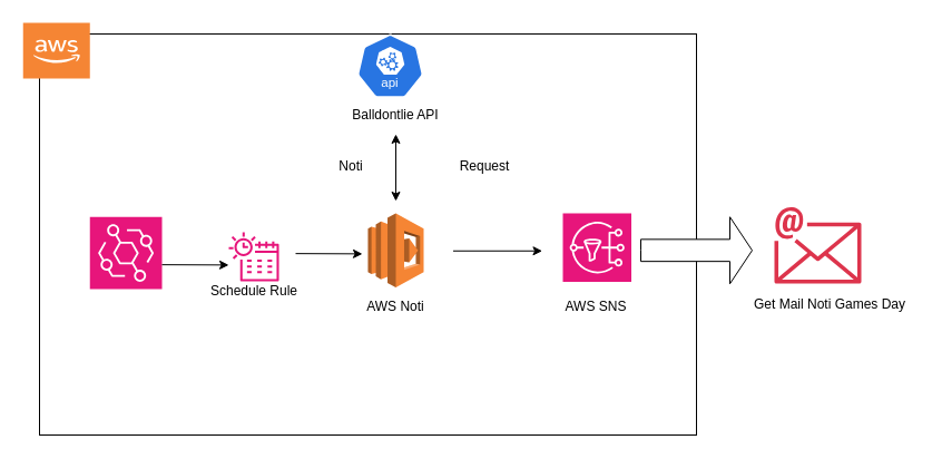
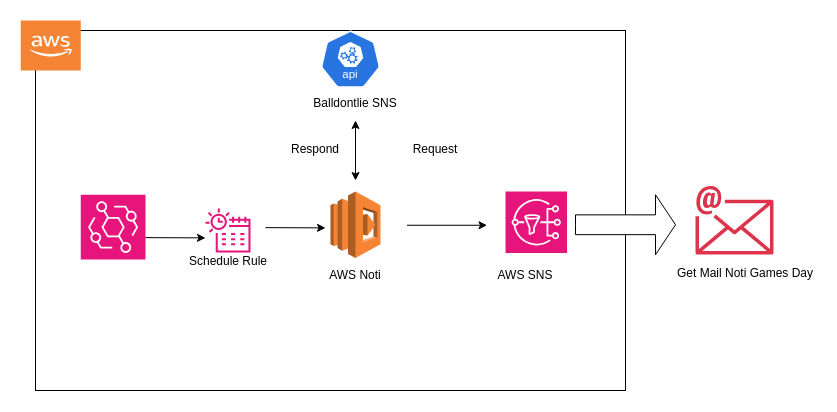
  <mxCell id="0" />
  <mxCell id="1" parent="0" />
  <mxCell id="2" value="" style="rounded=0;whiteSpace=wrap;html=1;" vertex="1" parent="1"><mxGeometry x="35" y="30" width="590" height="360" as="geometry" /></mxCell>
  <mxCell id="3" value="" style="outlineConnect=0;dashed=0;verticalLabelPosition=bottom;verticalAlign=top;align=center;html=1;shape=mxgraph.aws3.cloud_2;fillColor=#F58534;gradientColor=none;" vertex="1" parent="1"><mxGeometry x="20.25" y="20" width="60" height="50" as="geometry" /></mxCell>
  <mxCell id="4" value="" style="outlineConnect=0;dashed=0;verticalLabelPosition=bottom;verticalAlign=top;align=center;html=1;shape=mxgraph.aws3.lambda;fillColor=#F58534;gradientColor=none;" vertex="1" parent="1"><mxGeometry x="330" y="191" width="50" height="66.5" as="geometry" /></mxCell>
  <mxCell id="5" value="" style="sketch=0;points=[[0,0,0],[0.25,0,0],[0.5,0,0],[0.75,0,0],[1,0,0],[0,1,0],[0.25,1,0],[0.5,1,0],[0.75,1,0],[1,1,0],[0,0.25,0],[0,0.5,0],[0,0.75,0],[1,0.25,0],[1,0.5,0],[1,0.75,0]];outlineConnect=0;fontColor=#232F3E;fillColor=#E7157B;strokeColor=#ffffff;dashed=0;verticalLabelPosition=bottom;verticalAlign=top;align=center;html=1;fontSize=12;fontStyle=0;aspect=fixed;shape=mxgraph.aws4.resourceIcon;resIcon=mxgraph.aws4.sns;" vertex="1" parent="1"><mxGeometry x="505" y="191" width="61.5" height="61.5" as="geometry" /></mxCell>
  <mxCell id="6" value="" style="sketch=0;points=[[0,0,0],[0.25,0,0],[0.5,0,0],[0.75,0,0],[1,0,0],[0,1,0],[0.25,1,0],[0.5,1,0],[0.75,1,0],[1,1,0],[0,0.25,0],[0,0.5,0],[0,0.75,0],[1,0.25,0],[1,0.5,0],[1,0.75,0]];outlineConnect=0;fontColor=#232F3E;fillColor=#E7157B;strokeColor=#ffffff;dashed=0;verticalLabelPosition=bottom;verticalAlign=top;align=center;html=1;fontSize=12;fontStyle=0;aspect=fixed;shape=mxgraph.aws4.resourceIcon;resIcon=mxgraph.aws4.eventbridge;" vertex="1" parent="1"><mxGeometry x="80.25" y="194.25" width="64.75" height="64.75" as="geometry" /></mxCell>
  <mxCell id="7" value="" style="aspect=fixed;sketch=0;html=1;dashed=0;whitespace=wrap;verticalLabelPosition=bottom;verticalAlign=top;fillColor=#2875E2;strokeColor=#ffffff;points=[[0.005,0.63,0],[0.1,0.2,0],[0.9,0.2,0],[0.5,0,0],[0.995,0.63,0],[0.72,0.99,0],[0.5,1,0],[0.28,0.99,0]];shape=mxgraph.kubernetes.icon2;kubernetesLabel=1;prIcon=api" vertex="1" parent="1"><mxGeometry x="320" y="30" width="60" height="57.6" as="geometry" /></mxCell>
  <mxCell id="8" value="" style="sketch=0;outlineConnect=0;fontColor=#232F3E;gradientColor=none;fillColor=#DD344C;strokeColor=none;dashed=0;verticalLabelPosition=bottom;verticalAlign=top;align=center;html=1;fontSize=12;fontStyle=0;aspect=fixed;shape=mxgraph.aws4.email;" vertex="1" parent="1"><mxGeometry x="695" y="185.25" width="78" height="69" as="geometry" /></mxCell>
  <mxCell id="9" value="" style="html=1;shadow=0;dashed=0;align=center;verticalAlign=middle;shape=mxgraph.arrows2.arrow;dy=0.67;dx=20;notch=0;" vertex="1" parent="1"><mxGeometry x="575" y="194.25" width="100" height="60" as="geometry" /></mxCell>
- <mxCell id="10" value="AWS SNS" style="text;strokeColor=none;align=center;fillColor=none;html=1;verticalAlign=middle;whiteSpace=wrap;rounded=0;" vertex="1" parent="1"><mxGeometry x="505" y="260" width="60" height="30" as="geometry" /></mxCell>
+ <mxCell id="10" value="AWS SNS" style="text;strokeColor=none;align=center;fillColor=none;html=1;verticalAlign=middle;whiteSpace=wrap;rounded=0;" vertex="1" parent="1"><mxGeometry x="495" y="260" width="60" height="30" as="geometry" /></mxCell>
  <mxCell id="11" value="AWS Noti" style="text;strokeColor=none;align=center;fillColor=none;html=1;verticalAlign=middle;whiteSpace=wrap;rounded=0;" vertex="1" parent="1"><mxGeometry x="310" y="260" width="90" height="30" as="geometry" /></mxCell>
- <mxCell id="12" value="Balldontlie API" style="text;strokeColor=none;align=center;fillColor=none;html=1;verticalAlign=middle;whiteSpace=wrap;rounded=0;" vertex="1" parent="1"><mxGeometry x="305" y="87.6" width="100" height="30" as="geometry" /></mxCell>
+ <mxCell id="12" value="Balldontlie SNS" style="text;strokeColor=none;align=center;fillColor=none;html=1;verticalAlign=middle;whiteSpace=wrap;rounded=0;" vertex="1" parent="1"><mxGeometry x="305" y="87.6" width="100" height="30" as="geometry" /></mxCell>
  <mxCell id="13" value="Get Mail Noti Games Day" style="text;strokeColor=none;align=center;fillColor=none;html=1;verticalAlign=middle;whiteSpace=wrap;rounded=0;" vertex="1" parent="1"><mxGeometry x="675" y="257.5" width="140" height="30" as="geometry" /></mxCell>
  <mxCell id="14" value="" style="edgeStyle=none;orthogonalLoop=1;jettySize=auto;html=1;rounded=0;" edge="1" parent="1"><mxGeometry width="80" relative="1" as="geometry"><mxPoint x="355" y="170" as="sourcePoint" /><mxPoint x="355" y="120" as="targetPoint" /><Array as="points" /></mxGeometry></mxCell>
  <mxCell id="15" value="" style="edgeStyle=none;orthogonalLoop=1;jettySize=auto;html=1;rounded=0;" edge="1" parent="1"><mxGeometry width="80" relative="1" as="geometry"><mxPoint x="355" y="140" as="sourcePoint" /><mxPoint x="355" y="180" as="targetPoint" /><Array as="points" /></mxGeometry></mxCell>
  <mxCell id="16" value="Request" style="text;strokeColor=none;align=center;fillColor=none;html=1;verticalAlign=middle;whiteSpace=wrap;rounded=0;" vertex="1" parent="1"><mxGeometry x="415" y="137.5" width="40" height="22.5" as="geometry" /></mxCell>
- <mxCell id="17" value="Noti" style="text;strokeColor=none;align=center;fillColor=none;html=1;verticalAlign=middle;whiteSpace=wrap;rounded=0;" vertex="1" parent="1"><mxGeometry x="285" y="133.75" width="60" height="30" as="geometry" /></mxCell>
+ <mxCell id="17" value="Respond" style="text;strokeColor=none;align=center;fillColor=none;html=1;verticalAlign=middle;whiteSpace=wrap;rounded=0;" vertex="1" parent="1"><mxGeometry x="285" y="133.75" width="60" height="30" as="geometry" /></mxCell>
  <mxCell id="18" value="" style="edgeStyle=none;orthogonalLoop=1;jettySize=auto;html=1;rounded=0;" edge="1" parent="1"><mxGeometry width="80" relative="1" as="geometry"><mxPoint x="406.5" y="224.75" as="sourcePoint" /><mxPoint x="486.5" y="224.75" as="targetPoint" /><Array as="points" /></mxGeometry></mxCell>
  <mxCell id="19" value="" style="edgeStyle=none;orthogonalLoop=1;jettySize=auto;html=1;rounded=0;" edge="1" parent="1"><mxGeometry width="80" relative="1" as="geometry"><mxPoint x="265" y="227.13" as="sourcePoint" /><mxPoint x="325" y="227.38" as="targetPoint" /><Array as="points"><mxPoint x="265" y="227.13" /></Array></mxGeometry></mxCell>
  <mxCell id="20" value="" style="sketch=0;outlineConnect=0;fontColor=#232F3E;gradientColor=none;fillColor=#E7157B;strokeColor=none;dashed=0;verticalLabelPosition=bottom;verticalAlign=top;align=center;html=1;fontSize=12;fontStyle=0;aspect=fixed;pointerEvents=1;shape=mxgraph.aws4.eventbridge_scheduler;" vertex="1" parent="1"><mxGeometry x="205" y="207.5" width="45" height="45" as="geometry" /></mxCell>
  <mxCell id="21" value="Schedule Rule" style="text;strokeColor=none;align=center;fillColor=none;html=1;verticalAlign=middle;whiteSpace=wrap;rounded=0;" vertex="1" parent="1"><mxGeometry x="172.5" y="260" width="110" as="geometry" /></mxCell>
  <mxCell id="22" value="" style="edgeStyle=none;orthogonalLoop=1;jettySize=auto;html=1;rounded=0;" edge="1" parent="1"><mxGeometry width="80" relative="1" as="geometry"><mxPoint x="145" y="237.13" as="sourcePoint" /><mxPoint x="205" y="237.38" as="targetPoint" /><Array as="points"><mxPoint x="145" y="237.13" /></Array></mxGeometry></mxCell>
